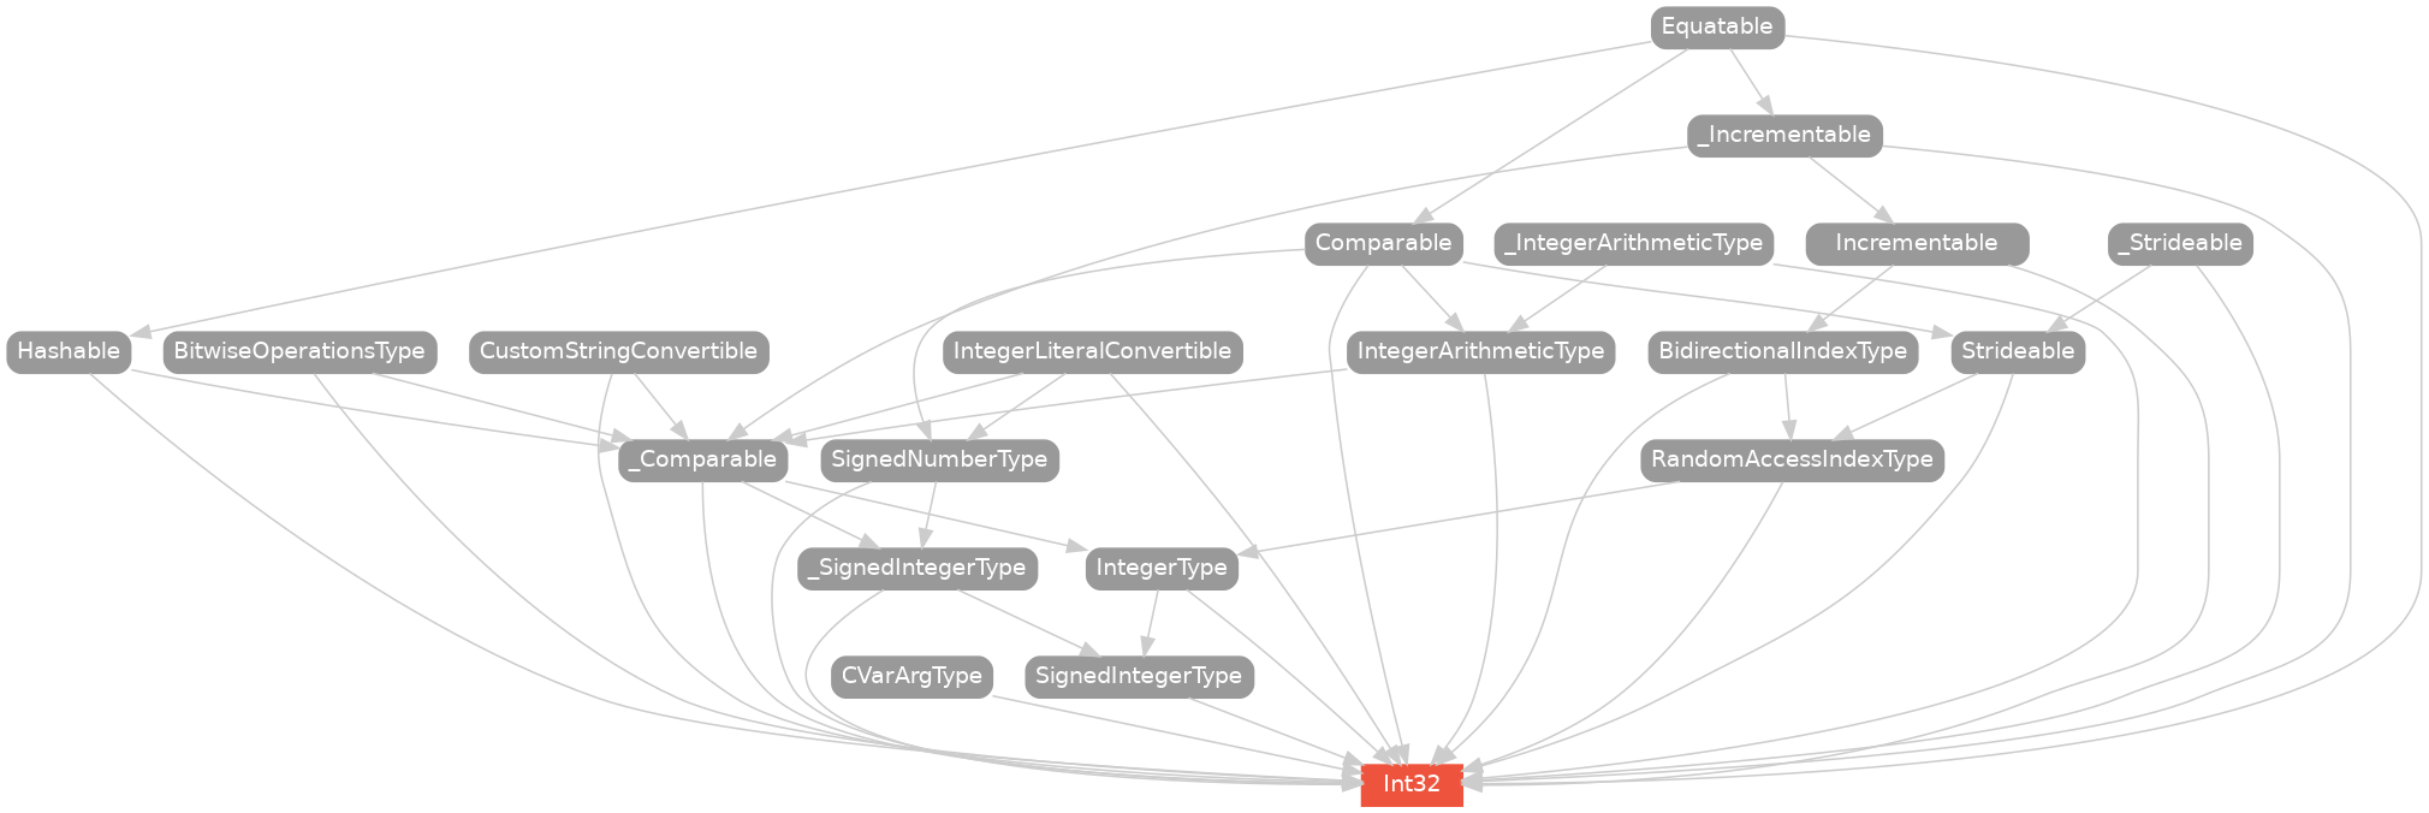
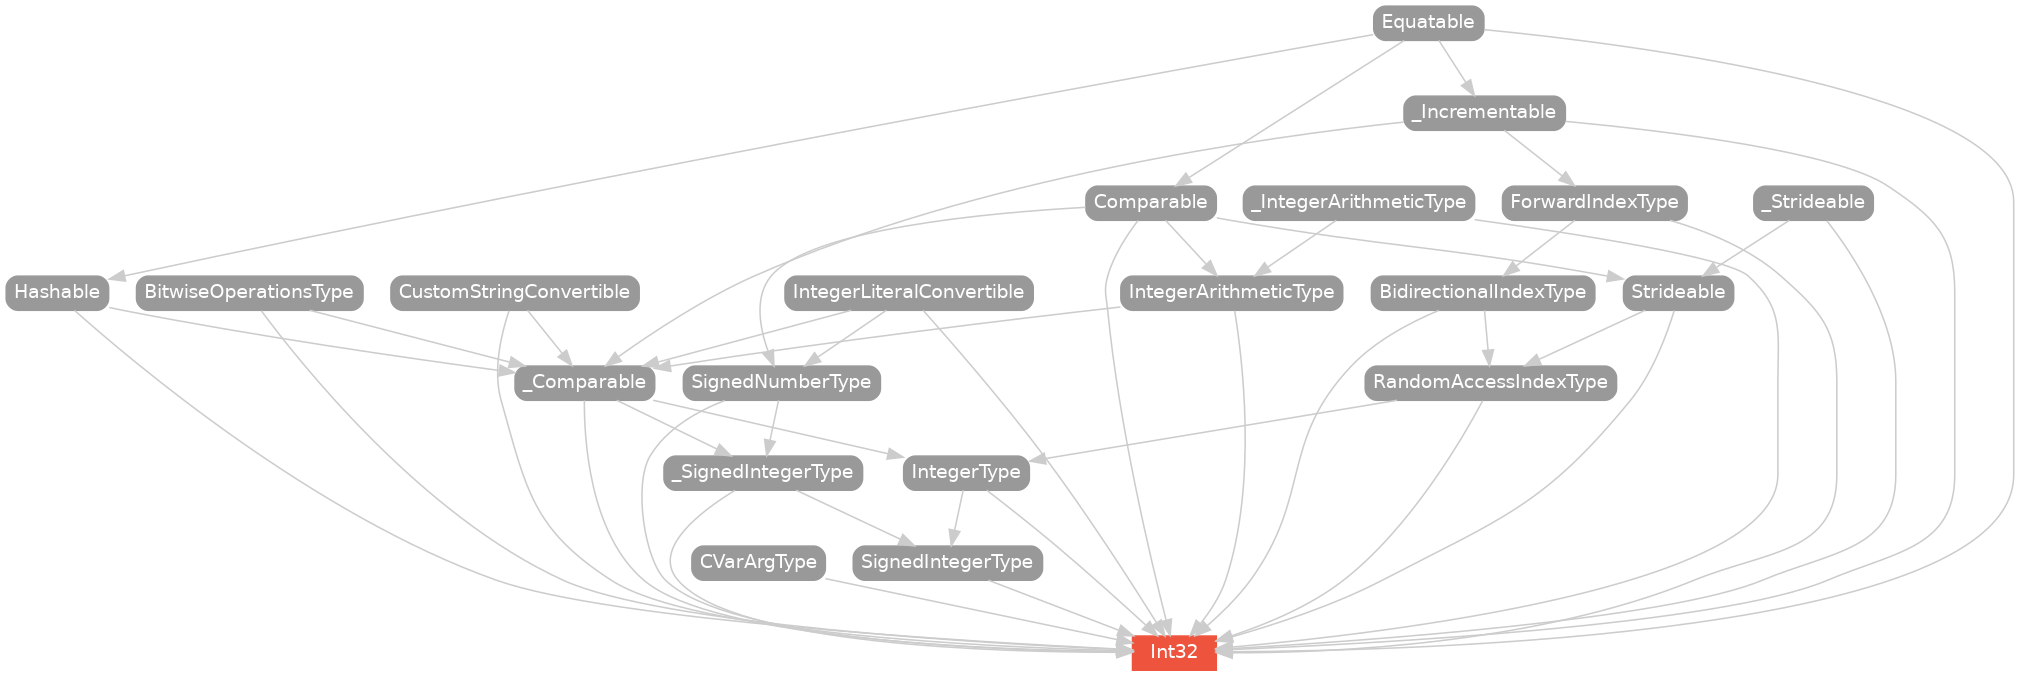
  strict digraph {
    node [color="#999999" fillcolor="#999999" fontcolor=white fontname=Helvetica fontsize=12 margin="0.07,0.05" shape=box style="filled,rounded"]
    edge [color="#cccccc"]
    Int32 [color="#ee543d" fillcolor="#ee543d" height=0.3 style=filled]
    BidirectionalIndexType [height=0.3]
    RandomAccessIndexType [height=0.3]
    IntegerType [height=0.3]
    BitwiseOperationsType [height=0.3]
    n6 [height=0.3 label=_Comparable]
    _SignedIntegerType [height=0.3]
    CVarArgType [height=0.3]
    Comparable [height=0.3]
    IntegerArithmeticType [height=0.3]
    SignedNumberType [height=0.3]
    Strideable [height=0.3]
    CustomStringConvertible [height=0.3]
    Equatable [height=0.3]
    Hashable [height=0.3]
    _Incrementable [height=0.3]
-   ForwardIndexType [height=0.3 label=Incrementable]
+   ForwardIndexType [height=0.3]
    IntegerLiteralConvertible [height=0.3]
    SignedIntegerType [height=0.3]
    _IntegerArithmeticType [height=0.3]
    _Strideable [height=0.3]
    subgraph sub_1 {
      rank=max
      Int32
    }
    BidirectionalIndexType -> Int32
    BidirectionalIndexType -> RandomAccessIndexType
    RandomAccessIndexType -> Int32
    RandomAccessIndexType -> IntegerType
    IntegerType -> Int32
    IntegerType -> SignedIntegerType
    BitwiseOperationsType -> Int32
    BitwiseOperationsType -> n6
    n6 -> Int32
    n6 -> IntegerType
    n6 -> _SignedIntegerType
    _SignedIntegerType -> Int32
    _SignedIntegerType -> SignedIntegerType
    CVarArgType -> Int32
    Comparable -> Int32
    Comparable -> IntegerArithmeticType
    Comparable -> SignedNumberType
    Comparable -> Strideable
    IntegerArithmeticType -> Int32
    IntegerArithmeticType -> n6
    SignedNumberType -> Int32
    SignedNumberType -> _SignedIntegerType
    Strideable -> Int32
    Strideable -> RandomAccessIndexType
    CustomStringConvertible -> Int32
    CustomStringConvertible -> n6
    Equatable -> Int32
    Equatable -> Comparable
    Equatable -> Hashable
    Equatable -> _Incrementable
    Hashable -> Int32
    Hashable -> n6
    _Incrementable -> Int32
    _Incrementable -> n6
    _Incrementable -> ForwardIndexType
    ForwardIndexType -> Int32
    ForwardIndexType -> BidirectionalIndexType
    IntegerLiteralConvertible -> Int32
    IntegerLiteralConvertible -> n6
    IntegerLiteralConvertible -> SignedNumberType
    SignedIntegerType -> Int32
    _IntegerArithmeticType -> Int32
    _IntegerArithmeticType -> IntegerArithmeticType
    _Strideable -> Int32
    _Strideable -> Strideable
  }
